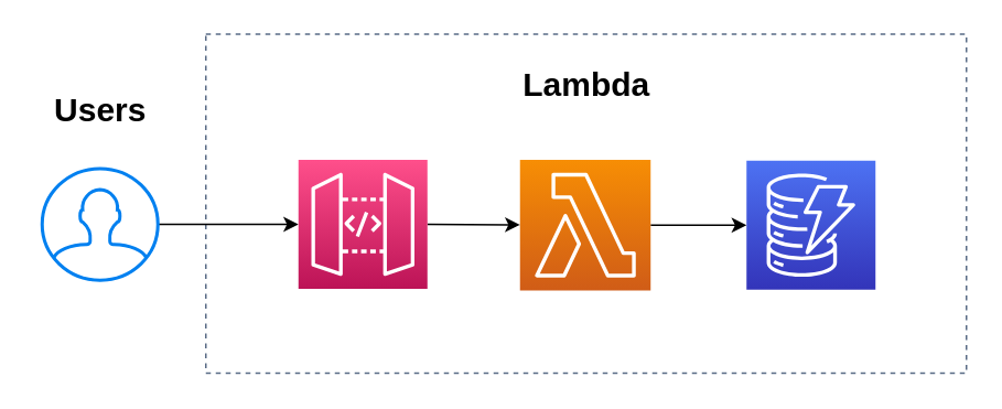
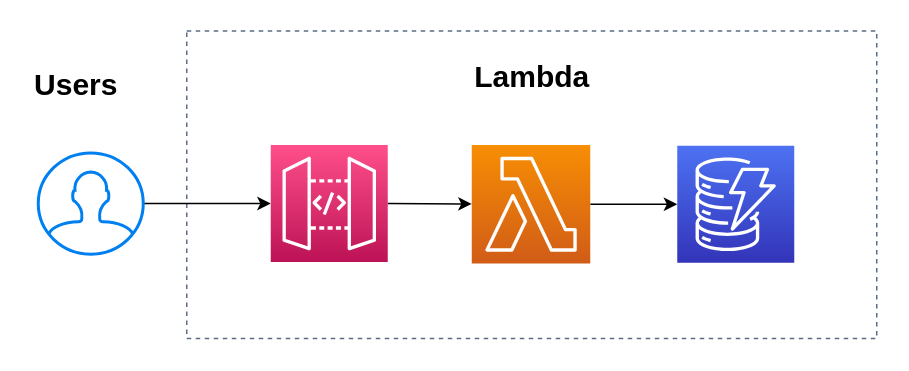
  <mxCell id="0" />
  <mxCell id="1" parent="0" />
  <mxCell id="2" value="" style="fillColor=none;strokeColor=#5A6C86;dashed=1;verticalAlign=top;fontStyle=0;fontColor=#5A6C86;movable=1;resizable=1;rotatable=1;deletable=1;editable=1;connectable=1;" vertex="1" parent="1"><mxGeometry x="124" y="20" width="460" height="205" as="geometry" /></mxCell>
  <mxCell id="3" value="" style="edgeStyle=none;html=1;" edge="1" parent="1" source="4" target="10"><mxGeometry relative="1" as="geometry" /></mxCell>
  <mxCell id="4" value="" style="sketch=0;points=[[0,0,0],[0.25,0,0],[0.5,0,0],[0.75,0,0],[1,0,0],[0,1,0],[0.25,1,0],[0.5,1,0],[0.75,1,0],[1,1,0],[0,0.25,0],[0,0.5,0],[0,0.75,0],[1,0.25,0],[1,0.5,0],[1,0.75,0]];outlineConnect=0;fontColor=#232F3E;gradientColor=#F78E04;gradientDirection=north;fillColor=#D05C17;strokeColor=#ffffff;dashed=0;verticalLabelPosition=bottom;verticalAlign=top;align=center;html=1;fontSize=12;fontStyle=0;aspect=fixed;shape=mxgraph.aws4.resourceIcon;resIcon=mxgraph.aws4.lambda;" vertex="1" parent="1"><mxGeometry x="314" y="96" width="79" height="79" as="geometry" /></mxCell>
  <mxCell id="5" value="Lambda" style="text;resizable=0;points=[];autosize=1;align=center;verticalAlign=top;spacingTop=-4;fontSize=20;fontStyle=1;html=1;labelBackgroundColor=default;rounded=0;" vertex="1" parent="1"><mxGeometry x="304" y="36" width="100" height="30" as="geometry" /></mxCell>
  <mxCell id="6" value="" style="edgeStyle=none;html=1;strokeColor=default;entryX=0;entryY=0.5;entryDx=0;entryDy=0;entryPerimeter=0;" edge="1" parent="1" source="7"><mxGeometry relative="1" as="geometry"><mxPoint x="180" y="135" as="targetPoint" /></mxGeometry></mxCell>
  <mxCell id="7" value="" style="html=1;verticalLabelPosition=bottom;align=center;labelBackgroundColor=#ffffff;verticalAlign=top;strokeWidth=2;strokeColor=#0080F0;shadow=0;dashed=0;shape=mxgraph.ios7.icons.user;" vertex="1" parent="1"><mxGeometry x="25" y="101.25" width="70" height="67.5" as="geometry" /></mxCell>
- <mxCell id="8" value="Users" style="text;resizable=0;points=[];autosize=1;align=center;verticalAlign=top;spacingTop=-4;fontSize=20;fontStyle=1;html=1;labelBackgroundColor=default;rounded=0;" vertex="1" parent="1"><mxGeometry x="20" y="51" width="80" height="30" as="geometry" /></mxCell>
+ <mxCell id="8" value="Users" style="text;resizable=0;points=[];autosize=1;align=center;verticalAlign=top;spacingTop=-4;fontSize=20;fontStyle=1;html=1;labelBackgroundColor=default;rounded=0;" vertex="1" parent="1"><mxGeometry x="10" y="41" width="80" height="30" as="geometry" /></mxCell>
  <mxCell id="9" value="" style="edgeStyle=none;html=1;" edge="1" parent="1" target="4"><mxGeometry relative="1" as="geometry"><mxPoint x="258" y="135" as="sourcePoint" /></mxGeometry></mxCell>
  <mxCell id="10" value="" style="sketch=0;points=[[0,0,0],[0.25,0,0],[0.5,0,0],[0.75,0,0],[1,0,0],[0,1,0],[0.25,1,0],[0.5,1,0],[0.75,1,0],[1,1,0],[0,0.25,0],[0,0.5,0],[0,0.75,0],[1,0.25,0],[1,0.5,0],[1,0.75,0]];outlineConnect=0;fontColor=#232F3E;gradientColor=#4D72F3;gradientDirection=north;fillColor=#3334B9;strokeColor=#ffffff;dashed=0;verticalLabelPosition=bottom;verticalAlign=top;align=center;html=1;fontSize=12;fontStyle=0;aspect=fixed;shape=mxgraph.aws4.resourceIcon;resIcon=mxgraph.aws4.dynamodb;" vertex="1" parent="1"><mxGeometry x="451" y="96.5" width="78" height="78" as="geometry" /></mxCell>
  <mxCell id="11" value="" style="sketch=0;points=[[0,0,0],[0.25,0,0],[0.5,0,0],[0.75,0,0],[1,0,0],[0,1,0],[0.25,1,0],[0.5,1,0],[0.75,1,0],[1,1,0],[0,0.25,0],[0,0.5,0],[0,0.75,0],[1,0.25,0],[1,0.5,0],[1,0.75,0]];outlineConnect=0;fontColor=#232F3E;gradientColor=#FF4F8B;gradientDirection=north;fillColor=#BC1356;strokeColor=#ffffff;dashed=0;verticalLabelPosition=bottom;verticalAlign=top;align=center;html=1;fontSize=12;fontStyle=0;aspect=fixed;shape=mxgraph.aws4.resourceIcon;resIcon=mxgraph.aws4.api_gateway;" vertex="1" parent="1"><mxGeometry x="180" y="96" width="78" height="78" as="geometry" /></mxCell>
